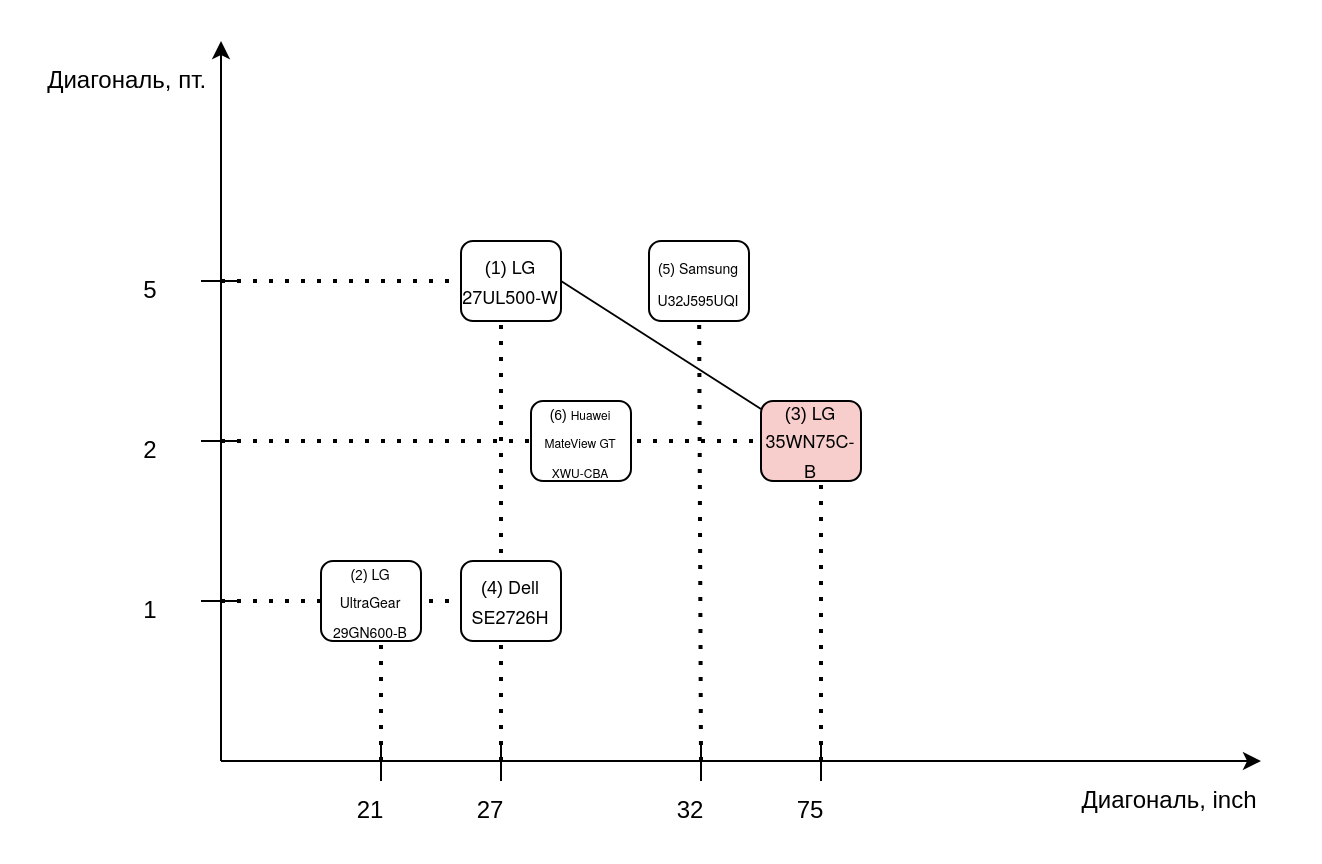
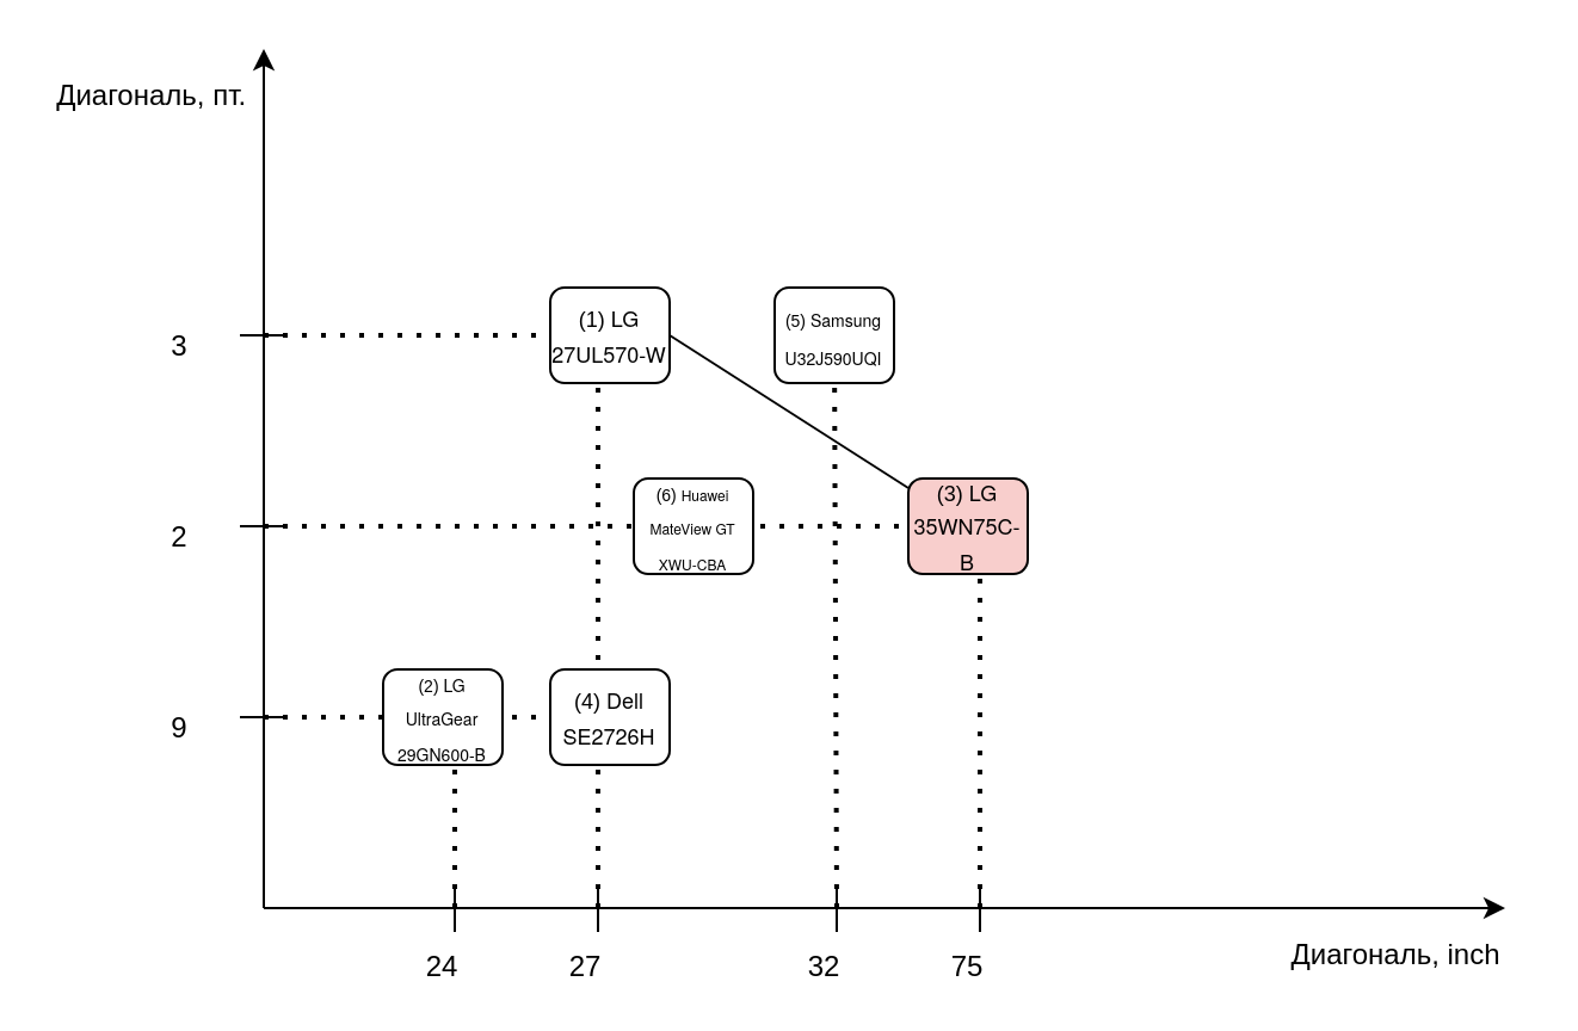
  <mxCell id="0" />
  <mxCell id="1" parent="0" />
  <mxCell id="2" value="" style="endArrow=classic;html=1;rounded=0;" parent="1" edge="1"><mxGeometry width="50" height="50" relative="1" as="geometry"><mxPoint x="110" y="380" as="sourcePoint" /><mxPoint x="110" y="20" as="targetPoint" /></mxGeometry></mxCell>
  <mxCell id="3" value="" style="endArrow=classic;html=1;rounded=0;" parent="1" edge="1"><mxGeometry width="50" height="50" relative="1" as="geometry"><mxPoint x="110" y="380" as="sourcePoint" /><mxPoint x="630" y="380" as="targetPoint" /></mxGeometry></mxCell>
  <mxCell id="4" value="Диагональ, inch" style="text;html=1;strokeColor=none;fillColor=none;align=center;verticalAlign=middle;whiteSpace=wrap;rounded=0;" parent="1" vertex="1"><mxGeometry x="530" y="390" width="109" height="20" as="geometry" /></mxCell>
  <mxCell id="5" value="" style="endArrow=none;html=1;rounded=0;" parent="1" edge="1"><mxGeometry width="50" height="50" relative="1" as="geometry"><mxPoint x="190" y="370" as="sourcePoint" /><mxPoint x="190" y="390" as="targetPoint" /></mxGeometry></mxCell>
- <mxCell id="6" value="21" style="text;html=1;strokeColor=none;fillColor=none;align=center;verticalAlign=middle;whiteSpace=wrap;rounded=0;" parent="1" vertex="1"><mxGeometry x="170" y="400" width="30" height="10" as="geometry" /></mxCell>
+ <mxCell id="6" value="24" style="text;html=1;strokeColor=none;fillColor=none;align=center;verticalAlign=middle;whiteSpace=wrap;rounded=0;" parent="1" vertex="1"><mxGeometry x="170" y="400" width="30" height="10" as="geometry" /></mxCell>
  <mxCell id="7" value="" style="endArrow=none;html=1;rounded=0;" parent="1" edge="1"><mxGeometry width="50" height="50" relative="1" as="geometry"><mxPoint x="250" y="370" as="sourcePoint" /><mxPoint x="250" y="390" as="targetPoint" /></mxGeometry></mxCell>
  <mxCell id="8" value="27&lt;span style=&quot;color: rgba(0, 0, 0, 0); font-family: monospace; font-size: 0px; text-align: start;&quot;&gt;%3CmxGraphModel%3E%3Croot%3E%3CmxCell%20id%3D%220%22%2F%3E%3CmxCell%20id%3D%221%22%20parent%3D%220%22%2F%3E%3CmxCell%20id%3D%222%22%20value%3D%22%22%20style%3D%22endArrow%3Dnone%3Bhtml%3D1%3Brounded%3D0%3B%22%20edge%3D%221%22%20parent%3D%221%22%3E%3CmxGeometry%20width%3D%2250%22%20height%3D%2250%22%20relative%3D%221%22%20as%3D%22geometry%22%3E%3CmxPoint%20x%3D%22280%22%20y%3D%22590%22%20as%3D%22sourcePoint%22%2F%3E%3CmxPoint%20x%3D%22280%22%20y%3D%22610%22%20as%3D%22targetPoint%22%2F%3E%3C%2FmxGeometry%3E%3C%2FmxCell%3E%3CmxCell%20id%3D%223%22%20value%3D%2224%22%20style%3D%22text%3Bhtml%3D1%3BstrokeColor%3Dnone%3BfillColor%3Dnone%3Balign%3Dcenter%3BverticalAlign%3Dmiddle%3BwhiteSpace%3Dwrap%3Brounded%3D0%3B%22%20vertex%3D%221%22%20parent%3D%221%22%3E%3CmxGeometry%20x%3D%22260%22%20y%3D%22620%22%20width%3D%2230%22%20height%3D%2210%22%20as%3D%22geometry%22%2F%3E%3C%2FmxCell%3E%3C%2Froot%3E%3C%2FmxGraphModel%3E&lt;/span&gt;" style="text;html=1;strokeColor=none;fillColor=none;align=center;verticalAlign=middle;whiteSpace=wrap;rounded=0;" parent="1" vertex="1"><mxGeometry x="230" y="400" width="30" height="10" as="geometry" /></mxCell>
  <mxCell id="9" value="" style="endArrow=none;html=1;rounded=0;" parent="1" edge="1"><mxGeometry width="50" height="50" relative="1" as="geometry"><mxPoint x="350" y="370" as="sourcePoint" /><mxPoint x="350" y="390" as="targetPoint" /></mxGeometry></mxCell>
  <mxCell id="10" value="32" style="text;html=1;strokeColor=none;fillColor=none;align=center;verticalAlign=middle;whiteSpace=wrap;rounded=0;" parent="1" vertex="1"><mxGeometry x="330" y="400" width="30" height="10" as="geometry" /></mxCell>
  <mxCell id="11" value="" style="endArrow=none;html=1;rounded=0;" parent="1" edge="1"><mxGeometry width="50" height="50" relative="1" as="geometry"><mxPoint x="410" y="370" as="sourcePoint" /><mxPoint x="410" y="390" as="targetPoint" /></mxGeometry></mxCell>
  <mxCell id="12" value="75" style="text;html=1;strokeColor=none;fillColor=none;align=center;verticalAlign=middle;whiteSpace=wrap;rounded=0;" parent="1" vertex="1"><mxGeometry x="390" y="400" width="30" height="10" as="geometry" /></mxCell>
  <mxCell id="13" value="" style="endArrow=none;html=1;rounded=0;" parent="1" edge="1"><mxGeometry width="50" height="50" relative="1" as="geometry"><mxPoint x="100" y="300" as="sourcePoint" /><mxPoint x="120" y="300" as="targetPoint" /></mxGeometry></mxCell>
- <mxCell id="14" value="1" style="text;html=1;strokeColor=none;fillColor=none;align=center;verticalAlign=middle;whiteSpace=wrap;rounded=0;" parent="1" vertex="1"><mxGeometry x="60" y="300" width="30" height="10" as="geometry" /></mxCell>
+ <mxCell id="14" value="9" style="text;html=1;strokeColor=none;fillColor=none;align=center;verticalAlign=middle;whiteSpace=wrap;rounded=0;" parent="1" vertex="1"><mxGeometry x="60" y="300" width="30" height="10" as="geometry" /></mxCell>
  <mxCell id="15" value="" style="endArrow=none;html=1;rounded=0;" parent="1" edge="1"><mxGeometry width="50" height="50" relative="1" as="geometry"><mxPoint x="100" y="220" as="sourcePoint" /><mxPoint x="120" y="220" as="targetPoint" /></mxGeometry></mxCell>
  <mxCell id="16" value="2" style="text;html=1;strokeColor=none;fillColor=none;align=center;verticalAlign=middle;whiteSpace=wrap;rounded=0;" parent="1" vertex="1"><mxGeometry x="60" y="220" width="30" height="10" as="geometry" /></mxCell>
  <mxCell id="17" value="" style="endArrow=none;html=1;rounded=0;" parent="1" edge="1"><mxGeometry width="50" height="50" relative="1" as="geometry"><mxPoint x="100" y="140" as="sourcePoint" /><mxPoint x="120" y="140" as="targetPoint" /></mxGeometry></mxCell>
- <mxCell id="18" value="5" style="text;html=1;strokeColor=none;fillColor=none;align=center;verticalAlign=middle;whiteSpace=wrap;rounded=0;" parent="1" vertex="1"><mxGeometry x="60" y="140" width="30" height="10" as="geometry" /></mxCell>
+ <mxCell id="18" value="3" style="text;html=1;strokeColor=none;fillColor=none;align=center;verticalAlign=middle;whiteSpace=wrap;rounded=0;" parent="1" vertex="1"><mxGeometry x="60" y="140" width="30" height="10" as="geometry" /></mxCell>
  <mxCell id="19" value="" style="endArrow=none;dashed=1;html=1;dashPattern=1 3;strokeWidth=2;rounded=0;" parent="1" edge="1"><mxGeometry width="50" height="50" relative="1" as="geometry"><mxPoint x="250" y="380" as="sourcePoint" /><mxPoint x="250" y="140" as="targetPoint" /></mxGeometry></mxCell>
  <mxCell id="20" value="" style="endArrow=none;dashed=1;html=1;dashPattern=1 3;strokeWidth=2;rounded=0;fontSize=9;" parent="1" edge="1"><mxGeometry width="50" height="50" relative="1" as="geometry"><mxPoint x="190" y="380" as="sourcePoint" /><mxPoint x="190" y="300" as="targetPoint" /></mxGeometry></mxCell>
  <mxCell id="21" value="" style="endArrow=none;dashed=1;html=1;dashPattern=1 3;strokeWidth=2;rounded=0;fontSize=9;" parent="1" edge="1"><mxGeometry width="50" height="50" relative="1" as="geometry"><mxPoint x="110" y="300" as="sourcePoint" /><mxPoint x="250" y="300" as="targetPoint" /></mxGeometry></mxCell>
  <mxCell id="22" value="&lt;font style=&quot;font-size: 7px;&quot;&gt;&lt;font style=&quot;font-size: 7px;&quot;&gt;(2)&amp;nbsp;&lt;/font&gt;&lt;span style=&quot;font-family: &amp;quot;Helvetica Neue&amp;quot;; background-color: initial;&quot;&gt;LG UltraGear 29GN600-B&lt;/span&gt;&lt;/font&gt;" style="rounded=1;whiteSpace=wrap;html=1;" parent="1" vertex="1"><mxGeometry x="160" y="280" width="50" height="40" as="geometry" /></mxCell>
  <mxCell id="23" value="" style="endArrow=none;dashed=1;html=1;dashPattern=1 3;strokeWidth=2;rounded=0;fontSize=7;" parent="1" edge="1"><mxGeometry width="50" height="50" relative="1" as="geometry"><mxPoint x="410" y="380" as="sourcePoint" /><mxPoint x="410" y="220" as="targetPoint" /></mxGeometry></mxCell>
  <mxCell id="24" value="" style="endArrow=none;dashed=1;html=1;dashPattern=1 3;strokeWidth=2;rounded=0;fontSize=7;" parent="1" edge="1"><mxGeometry width="50" height="50" relative="1" as="geometry"><mxPoint x="110" y="220" as="sourcePoint" /><mxPoint x="410" y="220" as="targetPoint" /></mxGeometry></mxCell>
  <mxCell id="25" value="&lt;font style=&quot;font-size: 9px;&quot;&gt;&lt;font style=&quot;font-size: 9px;&quot;&gt;(3)&amp;nbsp;&lt;/font&gt;&lt;span style=&quot;font-family: &amp;quot;Helvetica Neue&amp;quot;; font-variant-ligatures: common-ligatures; background-color: initial;&quot;&gt;LG 35WN75C-B&lt;/span&gt;&lt;/font&gt;" style="rounded=1;whiteSpace=wrap;html=1;fillColor=#f8cecc;" parent="1" vertex="1"><mxGeometry x="380" y="200" width="50" height="40" as="geometry" /></mxCell>
  <mxCell id="26" value="&lt;font style=&quot;font-size: 9px;&quot;&gt;(4)&amp;nbsp;&lt;/font&gt;&lt;span style=&quot;font-family: &amp;quot;Helvetica Neue&amp;quot;; font-variant-ligatures: common-ligatures; background-color: initial; font-size: 9px;&quot;&gt;Dell SE2726H&lt;/span&gt;" style="rounded=1;whiteSpace=wrap;html=1;" parent="1" vertex="1"><mxGeometry x="230" y="280" width="50" height="40" as="geometry" /></mxCell>
- <mxCell id="27" value="&lt;font style=&quot;font-size: 9px;&quot;&gt;(1)&amp;nbsp;&lt;span style=&quot;font-family: &amp;quot;Helvetica Neue&amp;quot;; background-color: initial;&quot;&gt;LG 27UL500-W&lt;/span&gt;&lt;/font&gt;" style="rounded=1;whiteSpace=wrap;html=1;" parent="1" vertex="1"><mxGeometry x="230" y="120" width="50" height="40" as="geometry" /></mxCell>
+ <mxCell id="27" value="&lt;font style=&quot;font-size: 9px;&quot;&gt;(1)&amp;nbsp;&lt;span style=&quot;font-family: &amp;quot;Helvetica Neue&amp;quot;; background-color: initial;&quot;&gt;LG 27UL570-W&lt;/span&gt;&lt;/font&gt;" style="rounded=1;whiteSpace=wrap;html=1;" parent="1" vertex="1"><mxGeometry x="230" y="120" width="50" height="40" as="geometry" /></mxCell>
  <mxCell id="28" value="" style="endArrow=none;dashed=1;html=1;dashPattern=1 3;strokeWidth=2;rounded=0;" parent="1" target="27" edge="1"><mxGeometry width="50" height="50" relative="1" as="geometry"><mxPoint x="110" y="140" as="sourcePoint" /><mxPoint x="350" y="140" as="targetPoint" /></mxGeometry></mxCell>
  <mxCell id="29" value="" style="endArrow=none;dashed=1;html=1;dashPattern=1 3;strokeWidth=2;rounded=0;fontSize=9;startArrow=none;" parent="1" source="30" edge="1"><mxGeometry width="50" height="50" relative="1" as="geometry"><mxPoint x="350" y="380" as="sourcePoint" /><mxPoint x="350" y="140" as="targetPoint" /></mxGeometry></mxCell>
- <mxCell id="30" value="&lt;font style=&quot;font-size: 7px;&quot;&gt;&lt;font style=&quot;font-size: 7px;&quot;&gt;(5)&amp;nbsp;&lt;/font&gt;&lt;/font&gt;&lt;font face=&quot;Helvetica Neue&quot;&gt;&lt;span style=&quot;font-size: 7px;&quot;&gt;Samsung U32J595UQI&lt;/span&gt;&lt;/font&gt;" style="rounded=1;whiteSpace=wrap;html=1;" parent="1" vertex="1"><mxGeometry x="324" y="120" width="50" height="40" as="geometry" /></mxCell>
+ <mxCell id="30" value="&lt;font style=&quot;font-size: 7px;&quot;&gt;&lt;font style=&quot;font-size: 7px;&quot;&gt;(5)&amp;nbsp;&lt;/font&gt;&lt;/font&gt;&lt;font face=&quot;Helvetica Neue&quot;&gt;&lt;span style=&quot;font-size: 7px;&quot;&gt;Samsung U32J590UQI&lt;/span&gt;&lt;/font&gt;" style="rounded=1;whiteSpace=wrap;html=1;" parent="1" vertex="1"><mxGeometry x="324" y="120" width="50" height="40" as="geometry" /></mxCell>
  <mxCell id="31" value="" style="endArrow=none;dashed=1;html=1;dashPattern=1 3;strokeWidth=2;rounded=0;fontSize=9;" parent="1" target="30" edge="1"><mxGeometry width="50" height="50" relative="1" as="geometry"><mxPoint x="350" y="380" as="sourcePoint" /><mxPoint x="350" y="140" as="targetPoint" /></mxGeometry></mxCell>
  <mxCell id="32" value="&lt;font style=&quot;font-size: 7px;&quot;&gt;&lt;font style=&quot;font-size: 7px;&quot;&gt;(6)&amp;nbsp;&lt;/font&gt;&lt;/font&gt;&lt;font style=&quot;font-size: 6px;&quot; face=&quot;Helvetica Neue&quot;&gt;Huawei MateView GT XWU-CBA&lt;/font&gt;" style="rounded=1;whiteSpace=wrap;html=1;" parent="1" vertex="1"><mxGeometry x="265" y="200" width="50" height="40" as="geometry" /></mxCell>
  <mxCell id="33" value="&lt;font style=&quot;font-size: 12px;&quot;&gt;Диагональ, пт.&amp;nbsp;&lt;/font&gt;" style="text;html=1;strokeColor=none;fillColor=none;align=center;verticalAlign=middle;whiteSpace=wrap;rounded=0;fontSize=6;" parent="1" vertex="1"><mxGeometry x="20" y="30" width="90" height="20" as="geometry" /></mxCell>
  <mxCell id="34" value="" style="endArrow=none;html=1;rounded=0;exitX=1;exitY=0.5;exitDx=0;exitDy=0;" edge="1" parent="1" source="27" target="25"><mxGeometry width="50" height="50" relative="1" as="geometry"><mxPoint x="270" y="230" as="sourcePoint" /><mxPoint x="320" y="180" as="targetPoint" /></mxGeometry></mxCell>
